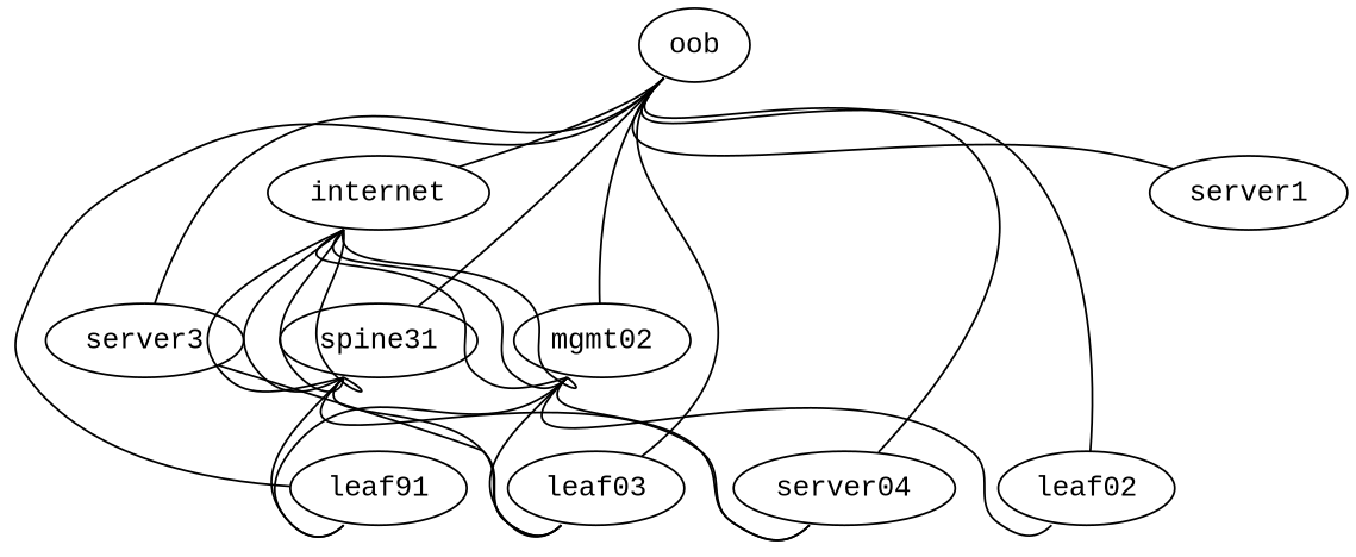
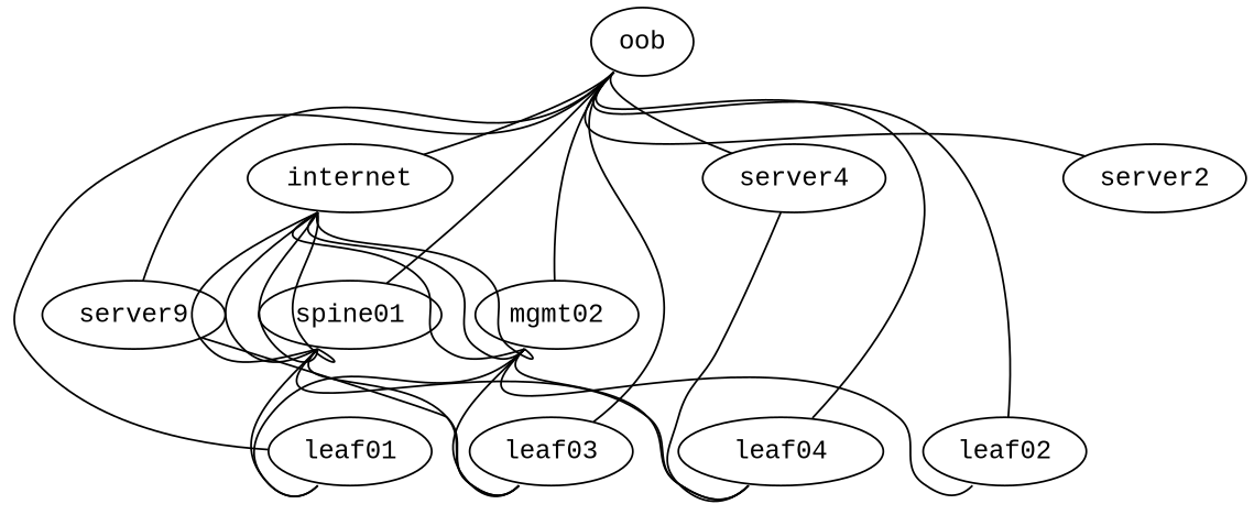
  graph {
    fontname="Liberation Mono"
    node [fontname="Liberation Mono"]
    edge [fontname="Liberation Mono" headport=eth0 tailport=swp1]
    internet
-   spine01 [label=spine31]
+   spine01
    n3 [label=mgmt02]
-   leaf01 [label=leaf91]
+   leaf01
    leaf03
-   leaf04 [label=server04]
+   leaf04
    leaf02
-   server3
+   server3 [label=server9]
+   server4
    oob
-   server2 [label=server1]
+   server2
    internet -- spine01 [headport=swp30s0]
    internet -- spine01 [headport=swp31s0 tailport=swp2]
    internet -- spine01 [headport=swp31s1 tailport=swp3]
    internet -- spine01 [headport=swp32s0 tailport=swp4]
    internet -- n3 [headport=swp32s0 tailport=swp5]
    internet -- n3 [headport=swp31s0 tailport=swp6]
    internet -- n3 [headport=swp31s1 tailport=swp7]
    spine01 -- leaf01 [headport=swp49]
    spine01 -- leaf03 [headport=swp49 tailport=swp3]
    spine01 -- leaf04 [headport=swp49 tailport=swp4]
    n3 -- leaf01 [headport=swp50]
    n3 -- leaf03 [headport=swp50 tailport=swp3]
    n3 -- leaf04 [headport=swp50 tailport=swp4]
    n3 -- leaf02 [headport=swp50 tailport=swp2]
    server3 -- leaf03 [headport=swp1 tailport=eth2]
+   server4 -- leaf04 [headport=swp1 tailport=eth2]
    oob -- internet [tailport=swp11]
    oob -- spine01
    oob -- n3 [tailport=swp2]
    oob -- leaf01 [tailport=swp3]
    oob -- leaf03 [tailport=swp5]
    oob -- leaf04 [tailport=swp6]
    oob -- leaf02 [tailport=swp4]
    oob -- server3 [tailport=swp9]
+   oob -- server4 [tailport=swp10]
    oob -- server2 [tailport=swp8]
  }
